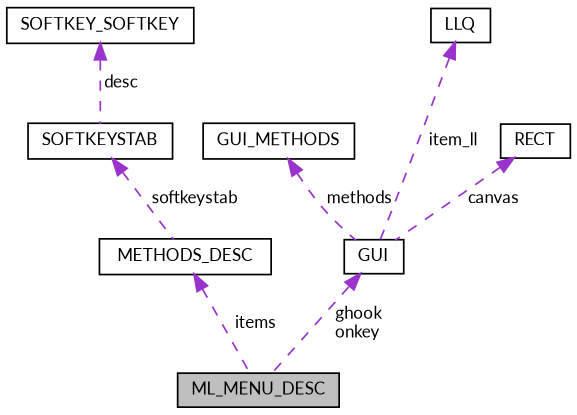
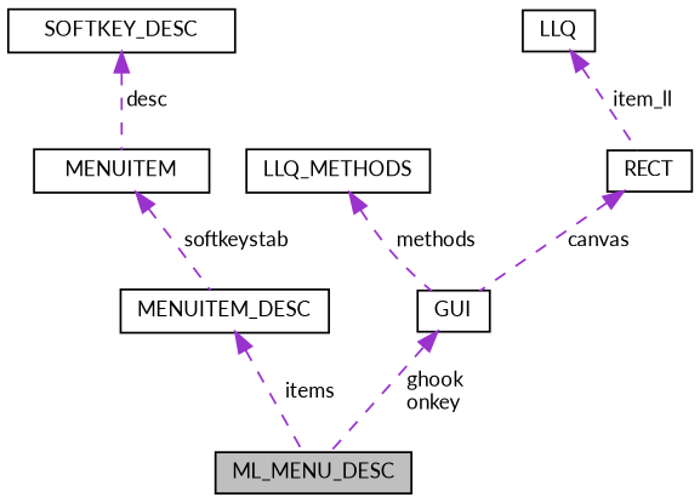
  digraph {
    fontname=Lato
    node [color=black fillcolor=white fontname=Lato fontsize=10 shape=record style=filled]
    edge [color=darkorchid3 dir=back fontname=Lato fontsize=10 labelfontname=Helvetica labelfontsize=10 style=dashed]
    n1 [fillcolor=grey75 fontcolor=black height=0.2 label=ML_MENU_DESC width=0.4]
-   n2 [height=0.2 label=SOFTKEYSTAB width=0.4]
-   n3 [height=0.2 label=METHODS_DESC width=0.4]
-   n4 [height=0.2 label=SOFTKEY_SOFTKEY width=0.4]
+   n2 [height=0.2 label=MENUITEM width=0.4]
+   n3 [height=0.2 label=MENUITEM_DESC width=0.4]
+   n4 [height=0.2 label=SOFTKEY_DESC width=0.4]
    n5 [height=0.2 label=GUI width=0.4]
-   n6 [height=0.2 label=GUI_METHODS width=0.4]
+   n6 [height=0.2 label=LLQ_METHODS width=0.4]
    n7 [height=0.2 label=RECT width=0.4]
    n8 [height=0.2 label=LLQ width=0.4]
    n2 -> n3 [label=" softkeystab"]
    n3 -> n1 [label=" items"]
    n4 -> n2 [label=" desc"]
    n5 -> n1 [label=" ghook\nonkey"]
    n6 -> n5 [label=" methods"]
    n7 -> n5 [label=" canvas"]
-   n8 -> n5 [label=" item_ll"]
+   n8 -> n7 [label=" item_ll"]
  }
